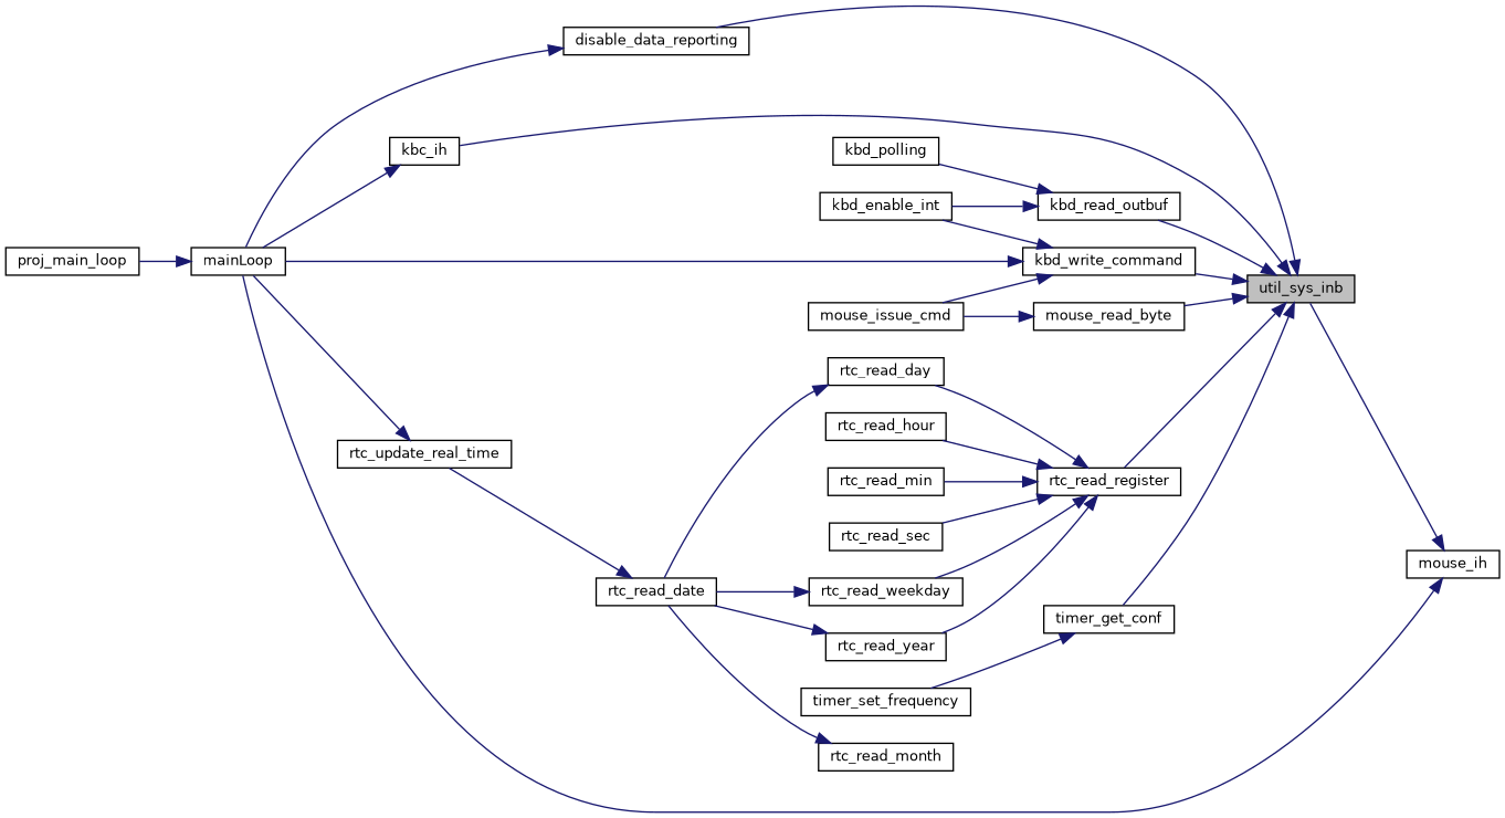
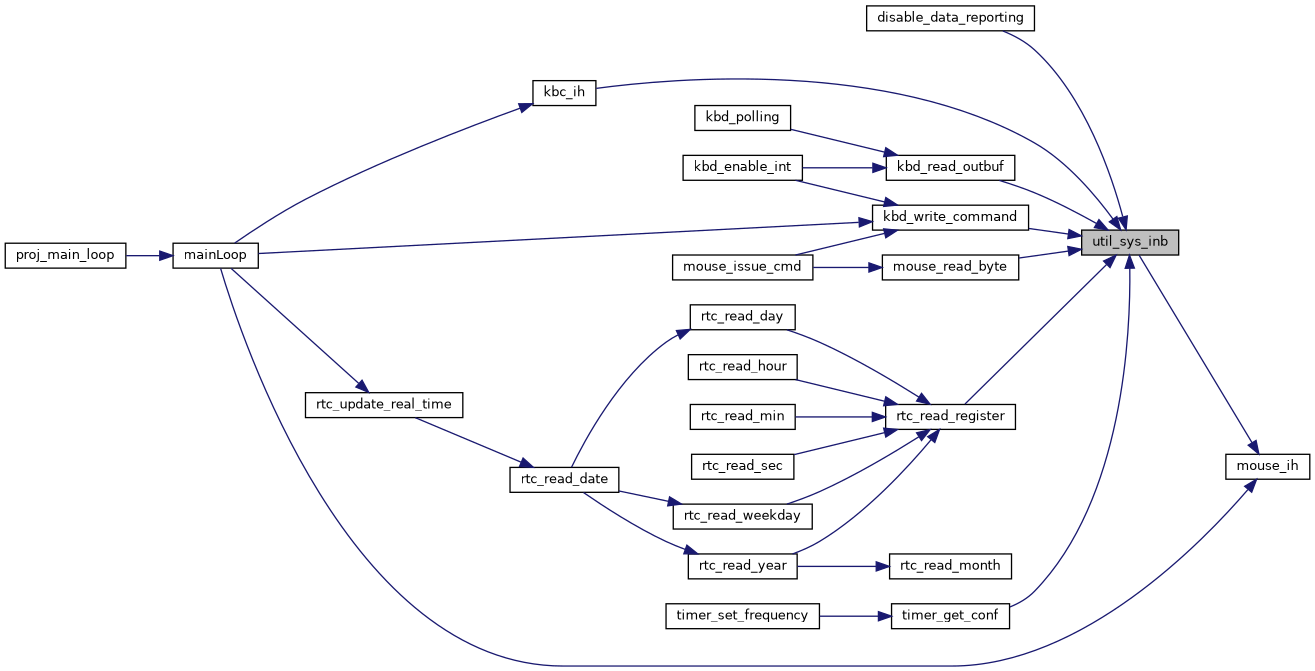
  digraph {
    rankdir=RL
    node [color=black fillcolor=white fontname=Helvetica fontsize=10 shape=record style=filled]
    edge [color=midnightblue dir=back fontname=Helvetica fontsize=10 labelfontname=Helvetica labelfontsize=10 style=solid]
    n1 [fillcolor=grey75 fontcolor=black height=0.2 label=util_sys_inb width=0.4]
    n2 [height=0.2 label=disable_data_reporting width=0.4]
    n3 [height=0.2 label=kbc_ih width=0.4]
    n4 [height=0.2 label=kbd_read_outbuf width=0.4]
    n5 [height=0.2 label=kbd_write_command width=0.4]
    n6 [height=0.2 label=mouse_read_byte width=0.4]
    n7 [height=0.2 label=rtc_read_register width=0.4]
    n8 [height=0.2 label=timer_get_conf width=0.4]
    n9 [height=0.2 label=mainLoop width=0.4]
    n10 [height=0.2 label=kbd_enable_int width=0.4]
    n11 [height=0.2 label=kbd_polling width=0.4]
    n12 [height=0.2 label=mouse_issue_cmd width=0.4]
    n13 [height=0.2 label=mouse_ih width=0.4]
    n14 [height=0.2 label=rtc_read_day width=0.4]
    n15 [height=0.2 label=rtc_read_hour width=0.4]
    n16 [height=0.2 label=rtc_read_min width=0.4]
    n17 [height=0.2 label=rtc_read_sec width=0.4]
    n18 [height=0.2 label=rtc_read_weekday width=0.4]
    n19 [height=0.2 label=rtc_read_year width=0.4]
    n20 [height=0.2 label=timer_set_frequency width=0.4]
    n21 [height=0.2 label=proj_main_loop width=0.4]
    n22 [height=0.2 label=rtc_read_date width=0.4]
    n23 [height=0.2 label=rtc_read_month width=0.4]
    n24 [height=0.2 label=rtc_update_real_time width=0.4]
    n1 -> n2
    n1 -> n3
    n1 -> n4
    n1 -> n5
    n1 -> n6
    n1 -> n7
    n1 -> n8
-   n2 -> n9
    n3 -> n9
    n4 -> n10
    n4 -> n11
    n5 -> n9
    n5 -> n10
    n5 -> n12
    n6 -> n12
    n7 -> n14
    n7 -> n15
    n7 -> n16
    n7 -> n17
    n7 -> n18
    n7 -> n19
    n8 -> n20
    n9 -> n21
    n13 -> n1
    n13 -> n9
    n14 -> n22
    n18 -> n22
    n19 -> n22
    n22 -> n24
-   n23 -> n22
+   n23 -> n19
    n24 -> n9
  }
